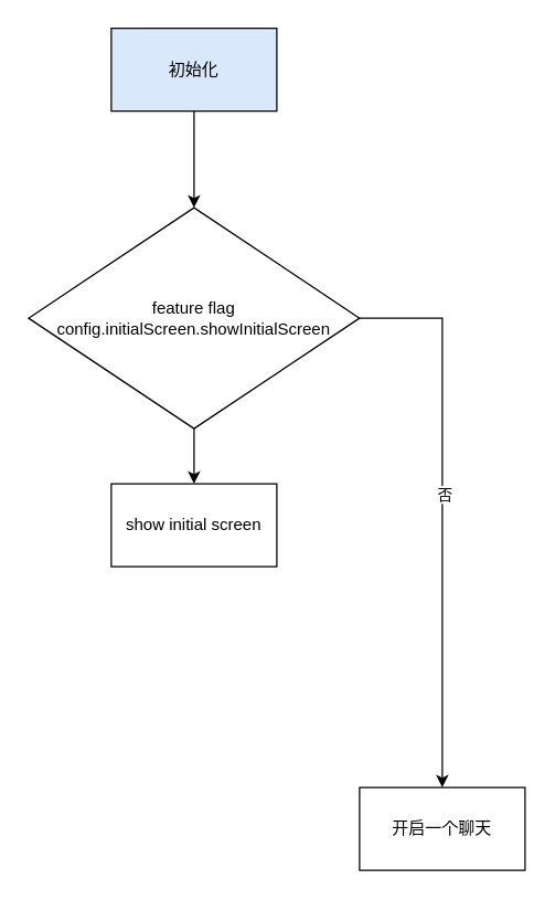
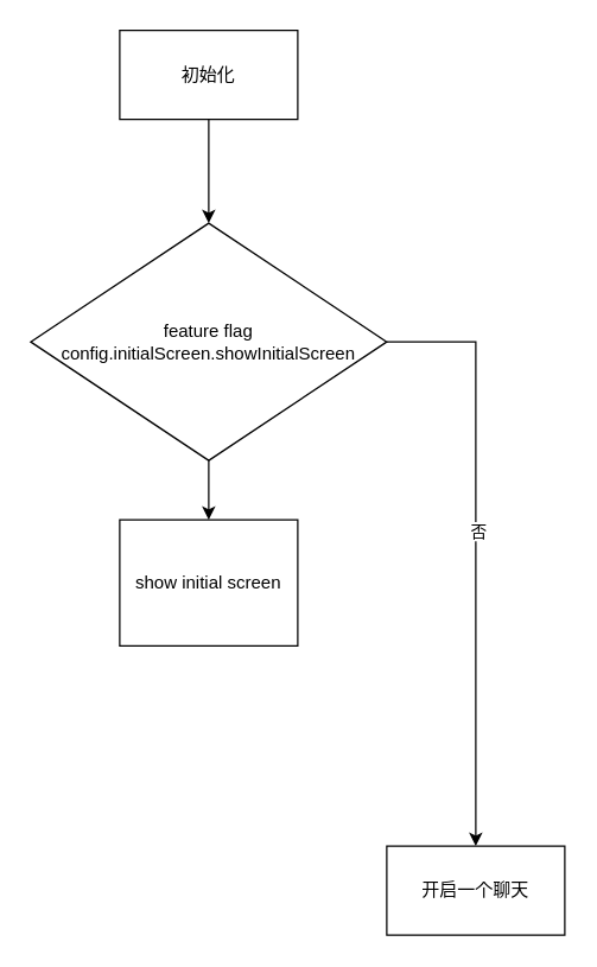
  <mxCell id="0" />
  <mxCell id="1" parent="0" />
  <mxCell id="2" style="edgeStyle=orthogonalEdgeStyle;rounded=0;orthogonalLoop=1;jettySize=auto;html=1;entryX=0.5;entryY=0;entryDx=0;entryDy=0;" edge="1" parent="1" source="3" target="8"><mxGeometry relative="1" as="geometry"><mxPoint x="140" y="140" as="targetPoint" /></mxGeometry></mxCell>
- <mxCell id="3" value="初始化" style="rounded=0;whiteSpace=wrap;html=1;fillColor=#dae8fc;" vertex="1" parent="1"><mxGeometry x="80" y="20" width="120" height="60" as="geometry" /></mxCell>
- <mxCell id="4" value="show initial screen" style="rounded=0;whiteSpace=wrap;html=1;" vertex="1" parent="1"><mxGeometry x="80" y="350" width="120" height="60" as="geometry" /></mxCell>
+ <mxCell id="3" value="初始化" style="rounded=0;whiteSpace=wrap;html=1;" vertex="1" parent="1"><mxGeometry x="80" y="20" width="120" height="60" as="geometry" /></mxCell>
+ <mxCell id="4" value="show initial screen" style="rounded=0;whiteSpace=wrap;html=1;" vertex="1" parent="1"><mxGeometry x="80" y="350" width="120" height="85" as="geometry" /></mxCell>
  <mxCell id="5" style="edgeStyle=orthogonalEdgeStyle;rounded=0;orthogonalLoop=1;jettySize=auto;html=1;entryX=0.5;entryY=0;entryDx=0;entryDy=0;" edge="1" parent="1" source="8" target="4"><mxGeometry relative="1" as="geometry" /></mxCell>
  <mxCell id="6" style="edgeStyle=orthogonalEdgeStyle;rounded=0;orthogonalLoop=1;jettySize=auto;html=1;exitX=1;exitY=0.5;exitDx=0;exitDy=0;entryX=0.5;entryY=0;entryDx=0;entryDy=0;" edge="1" parent="1" source="8" target="9"><mxGeometry relative="1" as="geometry" /></mxCell>
  <mxCell id="7" value="否" style="edgeLabel;html=1;align=center;verticalAlign=middle;resizable=0;points=[];" vertex="1" connectable="0" parent="6"><mxGeometry x="-0.065" y="1" relative="1" as="geometry"><mxPoint as="offset" /></mxGeometry></mxCell>
  <mxCell id="8" value="&lt;span&gt;feature flag&lt;/span&gt;&lt;br&gt;&lt;span&gt;config.initialScreen.showInitialScreen&lt;/span&gt;" style="rhombus;whiteSpace=wrap;html=1;" vertex="1" parent="1"><mxGeometry x="20" y="150" width="240" height="160" as="geometry" /></mxCell>
  <mxCell id="9" value="开启一个聊天" style="rounded=0;whiteSpace=wrap;html=1;" vertex="1" parent="1"><mxGeometry x="260" y="570" width="120" height="60" as="geometry" /></mxCell>
